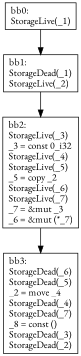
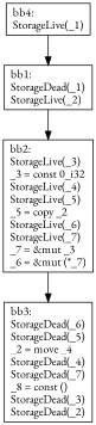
  digraph {
    fontname="EB Garamond"
    node [shape=box fontname="EB Garamond"]
    edge [fontname="EB Garamond"]
-   n1 [label="bb0:\lStorageLive(_1)\l"]
+   n1 [label="bb4:\lStorageLive(_1)\l"]
    n2 [label="bb1:\lStorageDead(_1)\lStorageLive(_2)\l"]
    n3 [label="bb2:\lStorageLive(_3)\l_3 = const 0_i32\lStorageLive(_4)\lStorageLive(_5)\l_5 = copy _2\lStorageLive(_6)\lStorageLive(_7)\l_7 = &mut _3\l_6 = &mut (*_7)\l"]
    n4 [label="bb3:\lStorageDead(_6)\lStorageDead(_5)\l_2 = move _4\lStorageDead(_4)\lStorageDead(_7)\l_8 = const ()\lStorageDead(_3)\lStorageDead(_2)\l"]
    n1 -> n2
    n2 -> n3
    n3 -> n4
  }
